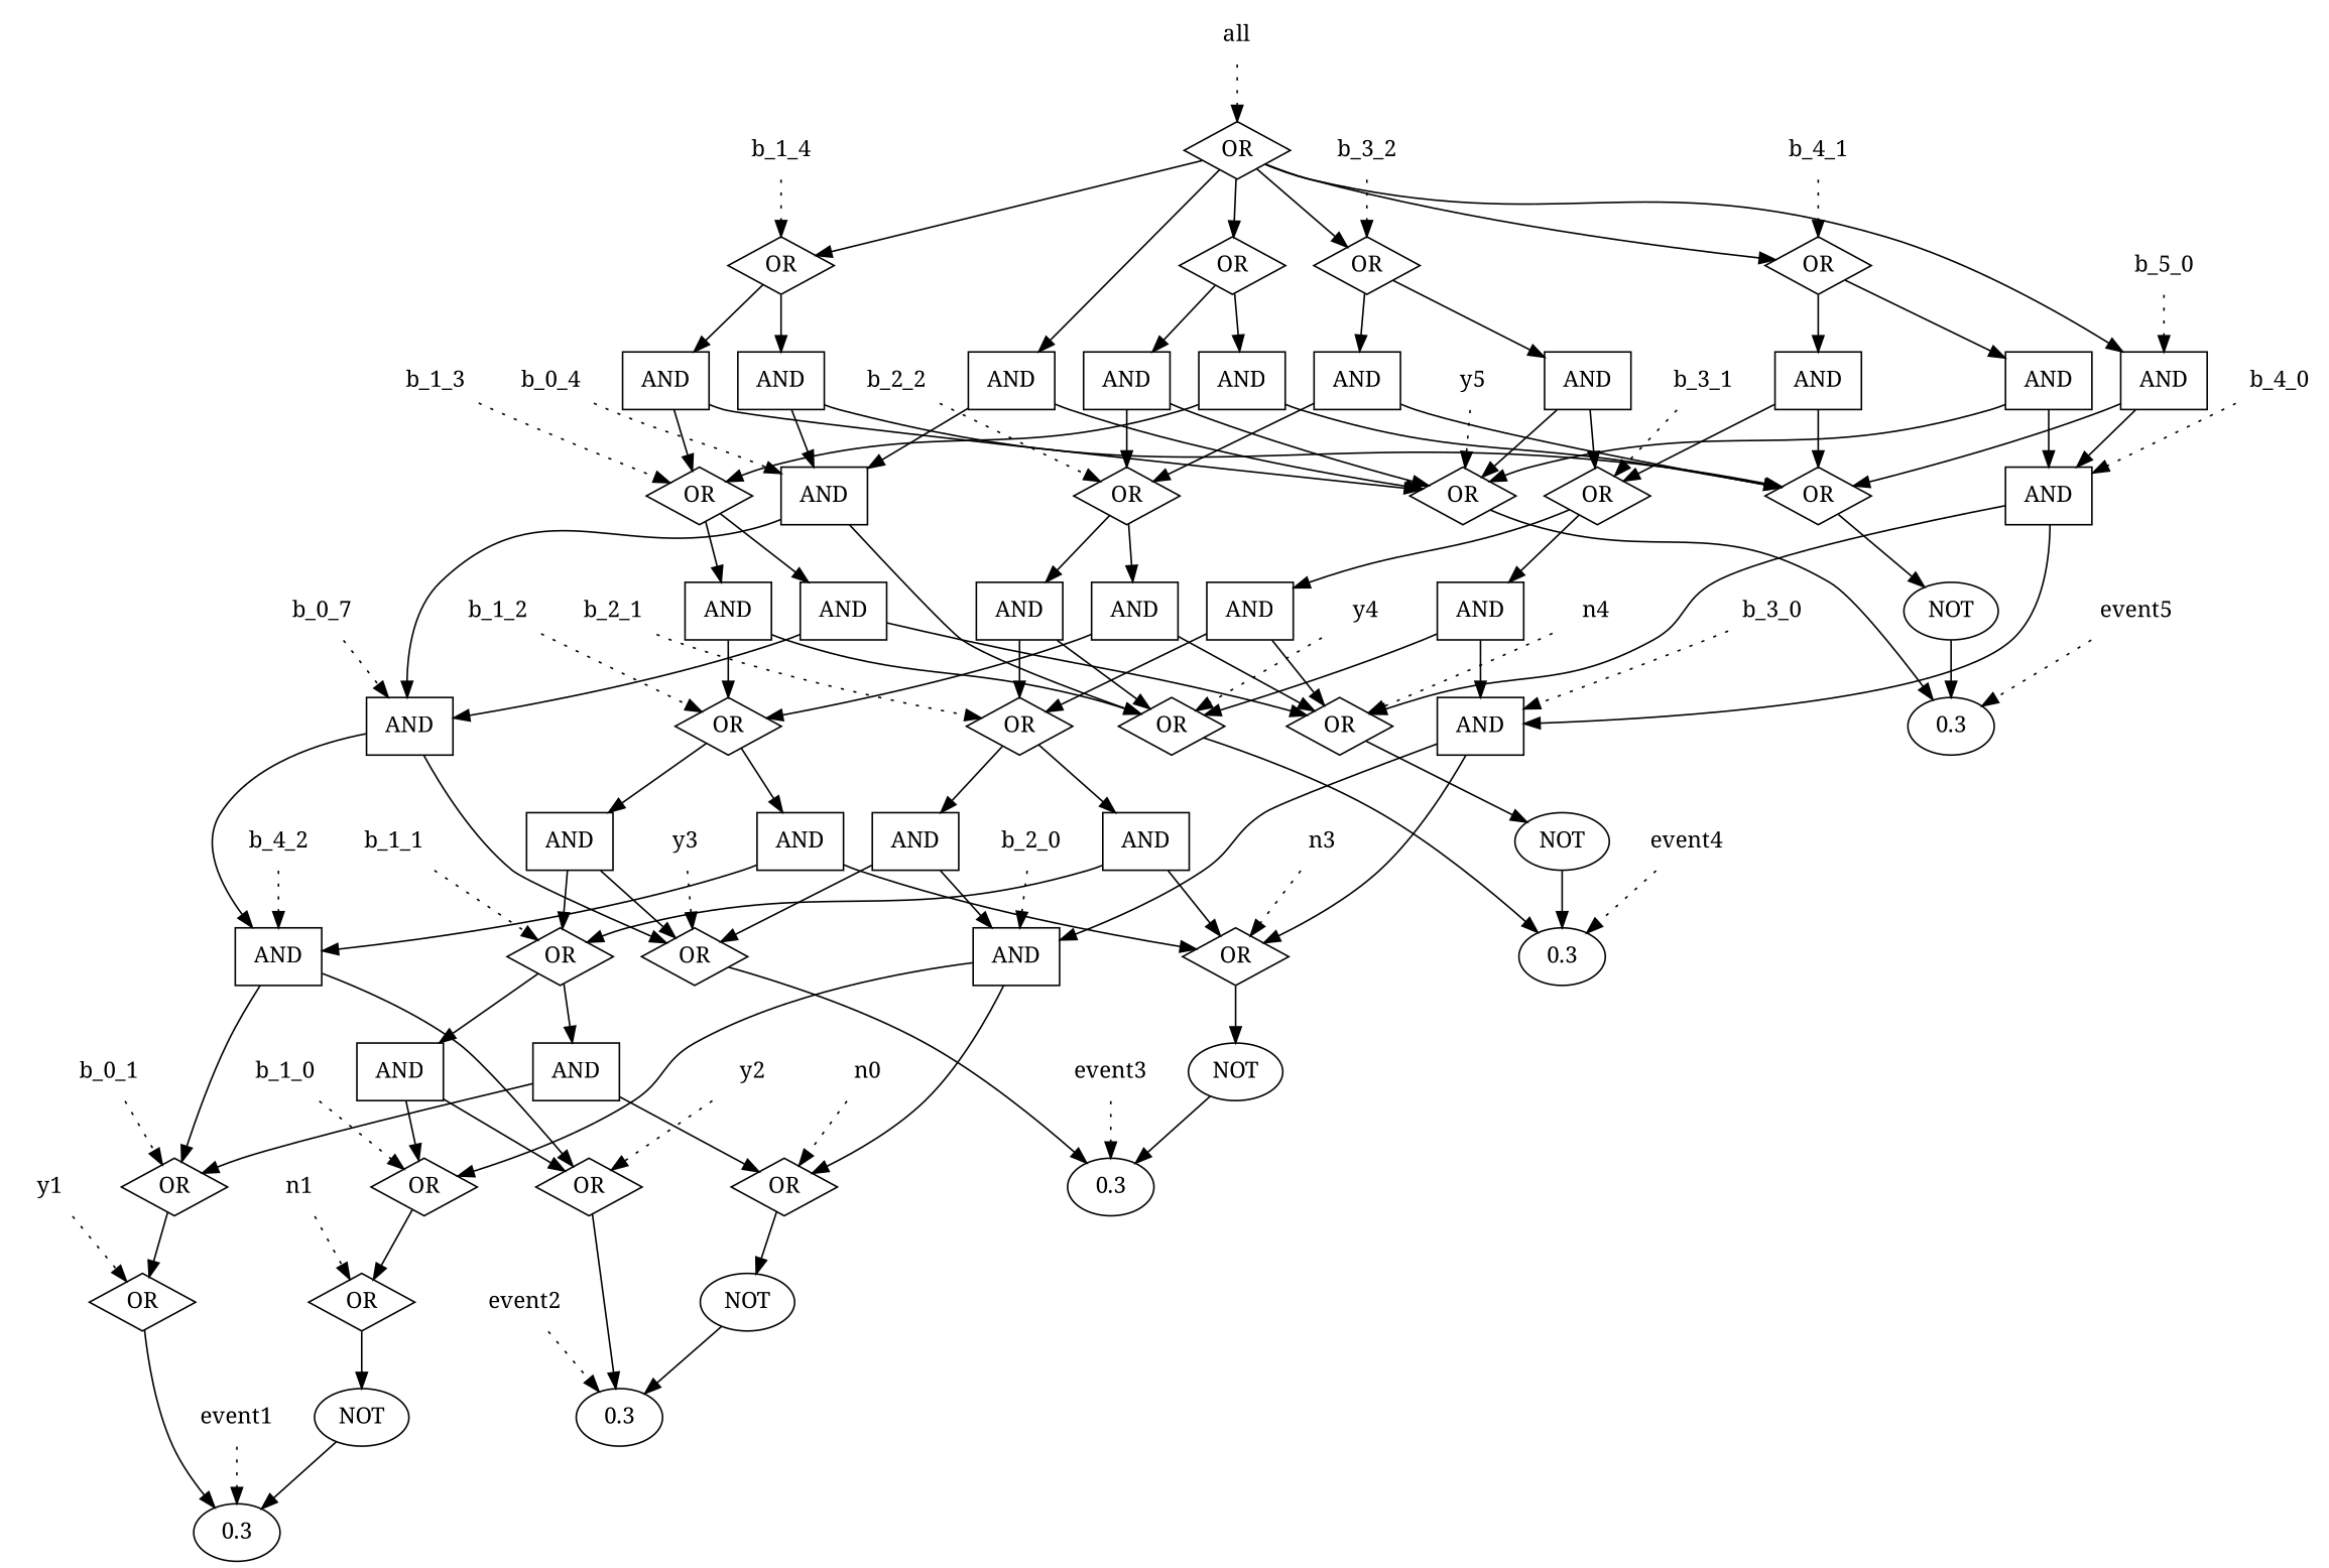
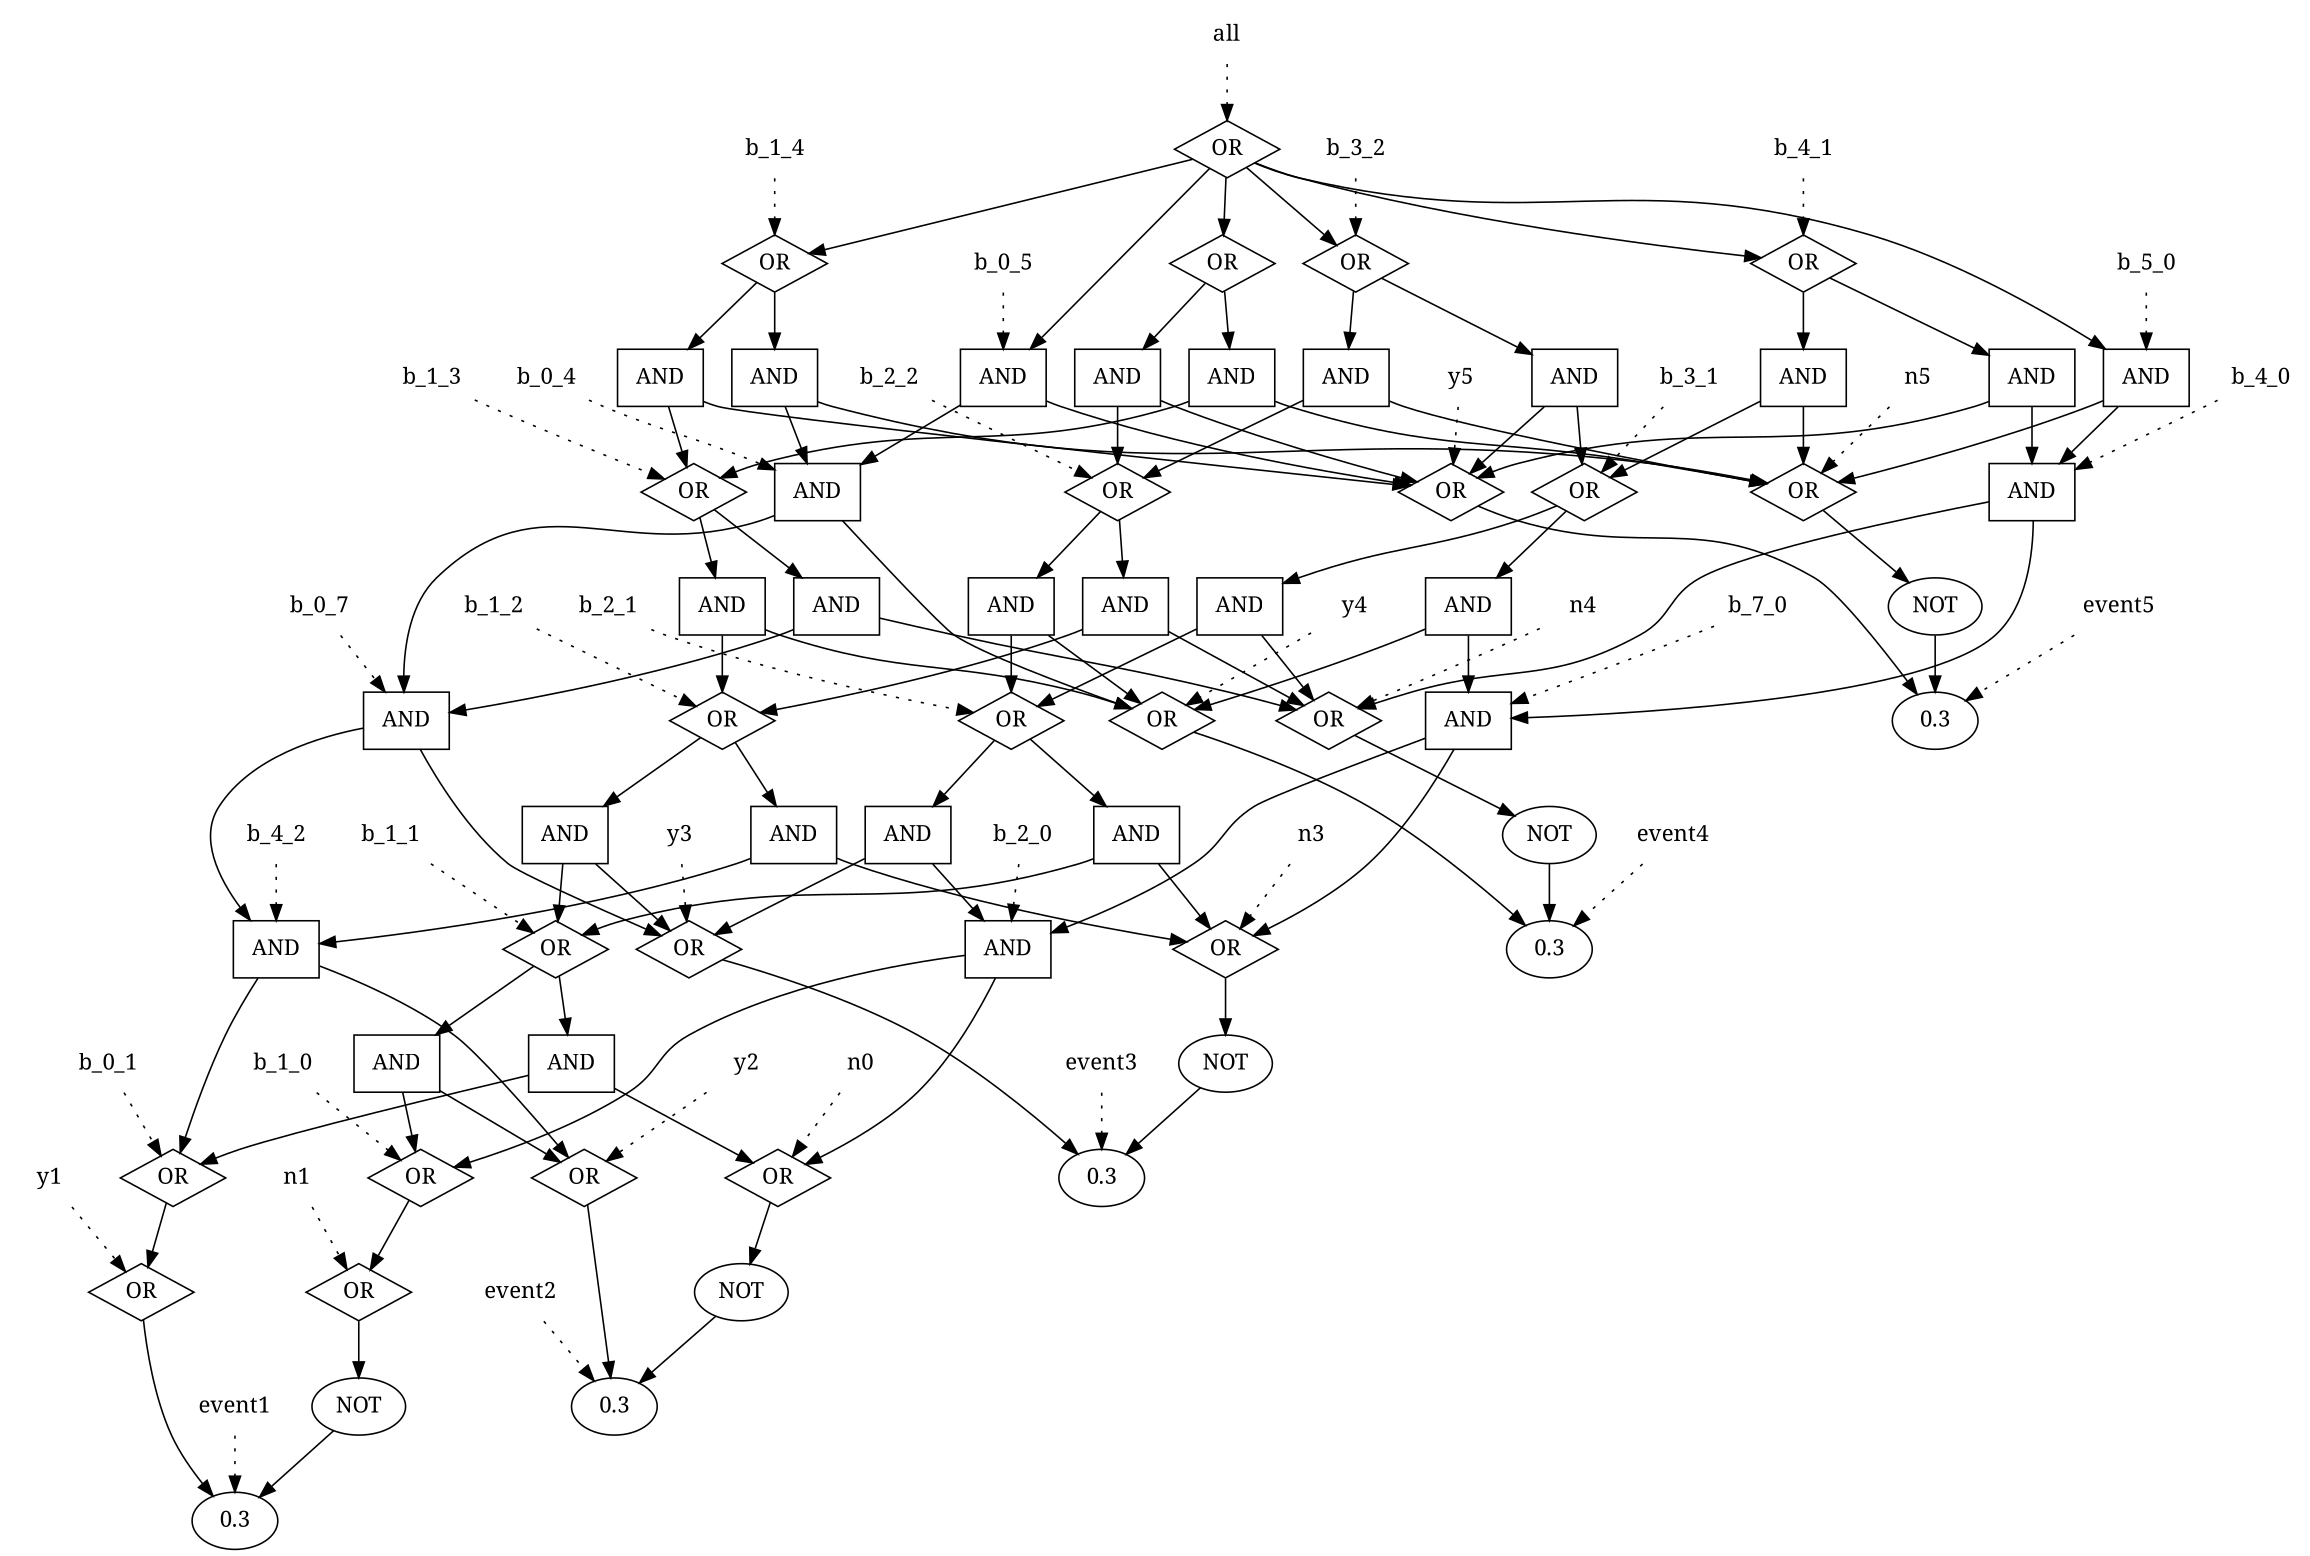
  digraph {
    fontname="Noto Serif"
    node [fillcolor=white fontname="Noto Serif" shape=plaintext style=filled]
    edge [fontname="Noto Serif"]
    n1 [label=0.3 shape=ellipse]
    n2 [label=OR shape=diamond]
    n3 [label=NOT fillcolor="" shape="" style=""]
    n4 [label=OR shape=diamond]
    n5 [label=0.3 shape=ellipse]
    n6 [label=OR shape=diamond]
    n7 [label=NOT fillcolor="" shape="" style=""]
    n8 [label=AND shape=box]
    n9 [label=0.3 shape=ellipse]
    n10 [label=OR shape=diamond]
    n11 [label=NOT fillcolor="" shape="" style=""]
    n12 [label=AND shape=box]
    n13 [label=0.3 shape=ellipse]
    n14 [label=OR shape=diamond]
    n15 [label=NOT fillcolor="" shape="" style=""]
    n16 [label=AND shape=box]
    n17 [label=0.3 shape=ellipse]
    n18 [label=OR shape=diamond]
    n19 [label=NOT fillcolor="" shape="" style=""]
    n20 [label=AND shape=box]
    n21 [label=OR shape=diamond]
    n22 [label=AND shape=box]
    n23 [label=OR shape=diamond]
    n24 [label=AND shape=box]
    n25 [label=OR shape=diamond]
    n26 [label=AND shape=box]
    n27 [label=OR shape=diamond]
    n28 [label=AND shape=box]
    n29 [label=OR shape=diamond]
    n30 [label=OR shape=diamond]
    n31 [label=AND shape=box]
    n32 [label=OR shape=diamond]
    n33 [label=AND shape=box]
    n34 [label=OR shape=diamond]
    n35 [label=AND shape=box]
    n36 [label=OR shape=diamond]
    n37 [label=AND shape=box]
    n38 [label=OR shape=diamond]
    n39 [label=AND shape=box]
    n40 [label=AND shape=box]
    n41 [label=AND shape=box]
    n42 [label=AND shape=box]
    n43 [label=AND shape=box]
    n44 [label=OR shape=diamond]
    n45 [label=AND shape=box]
    n46 [label=OR shape=diamond]
    n47 [label=AND shape=box]
    n48 [label=OR shape=diamond]
    n49 [label=AND shape=box]
    n50 [label=AND shape=box]
    n51 [label=AND shape=box]
    n52 [label=AND shape=box]
    n53 [label=OR shape=diamond]
    n54 [label=AND shape=box]
    n55 [label=OR shape=diamond]
    n56 [label=AND shape=box]
    n57 [label=AND shape=box]
    n58 [label=AND shape=box]
    n59 [label=OR shape=diamond]
    n60 [label=AND shape=box]
    n61 [label=OR shape=diamond]
    n62 [label=b_0_4 fillcolor="" style=""]
    n63 [label=y5 fillcolor="" style=""]
    n64 [label=n1 fillcolor="" style=""]
    n65 [label=y3 fillcolor="" style=""]
    n66 [label=y1 fillcolor="" style=""]
    n67 [label=b_0_1 fillcolor="" style=""]
    n68 [label=event4 fillcolor="" style=""]
    n69 [label=event3 fillcolor="" style=""]
    n70 [label=b_5_0 fillcolor="" style=""]
    n71 [label=b_1_3 fillcolor="" style=""]
-   n72 [label=b_3_0 fillcolor="" style=""]
+   n72 [label=b_7_0 fillcolor="" style=""]
    n73 [label=b_0_7 fillcolor="" style=""]
+   n74 [label=b_0_5 fillcolor="" style=""]
    n75 [label=all fillcolor="" style=""]
    n76 [label=event2 fillcolor="" style=""]
    n77 [label=y4 fillcolor="" style=""]
    n78 [label=b_4_2 fillcolor="" style=""]
+   n79 [label=n5 fillcolor="" style=""]
    n80 [label=event5 fillcolor="" style=""]
    n81 [label=b_1_2 fillcolor="" style=""]
    n82 [label=b_3_1 fillcolor="" style=""]
    n83 [label=n0 fillcolor="" style=""]
    n84 [label=b_4_1 fillcolor="" style=""]
    n85 [label=n3 fillcolor="" style=""]
    n86 [label=b_1_1 fillcolor="" style=""]
    n87 [label=event1 fillcolor="" style=""]
    n88 [label=b_1_0 fillcolor="" style=""]
    n89 [label=b_2_2 fillcolor="" style=""]
    n90 [label=b_4_0 fillcolor="" style=""]
    n91 [label=b_3_2 fillcolor="" style=""]
    n92 [label=b_2_1 fillcolor="" style=""]
    n93 [label=y2 fillcolor="" style=""]
    n94 [label=b_1_4 fillcolor="" style=""]
    n95 [label=b_2_0 fillcolor="" style=""]
    n96 [label=n4 fillcolor="" style=""]
    n2 -> n3
    n3 -> n1
    n4 -> n2
    n6 -> n7
    n7 -> n5
    n8 -> n4
    n8 -> n6
    n10 -> n11
    n11 -> n9
    n12 -> n8
    n12 -> n10
    n14 -> n15
    n15 -> n13
    n16 -> n12
    n16 -> n14
    n18 -> n19
    n19 -> n17
    n20 -> n16
    n20 -> n18
    n21 -> n17
    n22 -> n16
    n22 -> n21
    n23 -> n13
    n24 -> n12
    n24 -> n23
    n25 -> n9
    n26 -> n8
    n26 -> n25
    n27 -> n5
    n28 -> n4
    n28 -> n27
    n29 -> n1
    n30 -> n29
    n31 -> n6
    n31 -> n30
    n32 -> n28
    n32 -> n31
    n33 -> n10
    n33 -> n32
    n34 -> n26
    n34 -> n33
    n35 -> n14
    n35 -> n34
    n36 -> n24
    n36 -> n35
    n37 -> n18
    n37 -> n36
    n38 -> n22
    n38 -> n37
    n39 -> n21
    n39 -> n36
    n40 -> n23
    n40 -> n34
    n41 -> n25
    n41 -> n32
    n42 -> n27
    n42 -> n30
    n43 -> n10
    n43 -> n42
    n44 -> n41
    n44 -> n43
    n45 -> n14
    n45 -> n44
    n46 -> n40
    n46 -> n45
    n47 -> n18
    n47 -> n46
    n48 -> n39
    n48 -> n47
    n49 -> n21
    n49 -> n46
    n50 -> n23
    n50 -> n44
    n51 -> n25
    n51 -> n42
    n52 -> n14
    n52 -> n51
    n53 -> n50
    n53 -> n52
    n54 -> n18
    n54 -> n53
    n55 -> n49
    n55 -> n54
    n56 -> n21
    n56 -> n53
    n57 -> n23
    n57 -> n51
    n58 -> n18
    n58 -> n57
    n59 -> n56
    n59 -> n58
    n60 -> n21
    n60 -> n57
    n61 -> n20
    n61 -> n38
    n61 -> n48
    n61 -> n55
    n61 -> n59
    n61 -> n60
    n62 -> n57 [style=dotted]
    n63 -> n21 [style=dotted]
    n64 -> n2 [style=dotted]
    n65 -> n25 [style=dotted]
    n66 -> n29 [style=dotted]
    n67 -> n30 [style=dotted]
    n68 -> n13 [style=dotted]
    n69 -> n9 [style=dotted]
    n70 -> n20 [style=dotted]
    n71 -> n53 [style=dotted]
    n72 -> n12 [style=dotted]
    n73 -> n51 [style=dotted]
+   n74 -> n60 [style=dotted]
    n75 -> n61 [style=dotted]
    n76 -> n5 [style=dotted]
    n77 -> n23 [style=dotted]
    n78 -> n42 [style=dotted]
+   n79 -> n18 [style=dotted]
    n80 -> n17 [style=dotted]
    n81 -> n44 [style=dotted]
    n82 -> n36 [style=dotted]
    n83 -> n6 [style=dotted]
    n84 -> n38 [style=dotted]
    n85 -> n10 [style=dotted]
    n86 -> n32 [style=dotted]
    n87 -> n1 [style=dotted]
    n88 -> n4 [style=dotted]
    n89 -> n46 [style=dotted]
    n90 -> n16 [style=dotted]
    n91 -> n48 [style=dotted]
    n92 -> n34 [style=dotted]
    n93 -> n27 [style=dotted]
    n94 -> n59 [style=dotted]
    n95 -> n8 [style=dotted]
    n96 -> n14 [style=dotted]
  }
